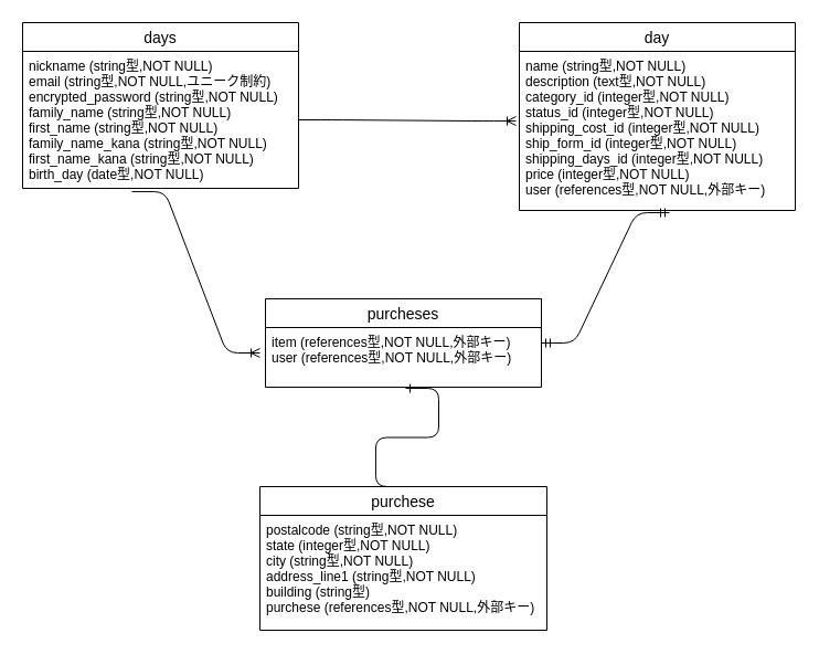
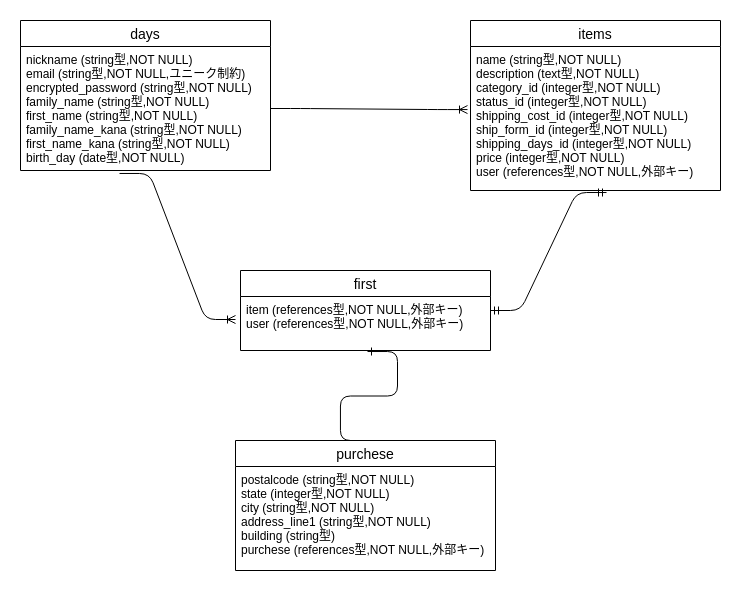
  <mxCell id="0" />
  <mxCell id="1" parent="0" />
  <mxCell id="2" value="days" style="swimlane;fontStyle=0;childLayout=stackLayout;horizontal=1;startSize=26;horizontalStack=0;resizeParent=1;resizeParentMax=0;resizeLast=0;collapsible=1;marginBottom=0;align=center;fontSize=14;" vertex="1" parent="1"><mxGeometry x="20" y="20" width="250" height="150" as="geometry" /></mxCell>
  <mxCell id="3" value="nickname (string型,NOT NULL)&#10;email (string型,NOT NULL,ユニーク制約)&#10;encrypted_password (string型,NOT NULL)&#10;family_name (string型,NOT NULL)&#10;first_name (string型,NOT NULL)&#10;family_name_kana (string型,NOT NULL)&#10;first_name_kana (string型,NOT NULL)&#10;birth_day (date型,NOT NULL)" style="text;strokeColor=none;fillColor=none;spacingLeft=4;spacingRight=4;overflow=hidden;rotatable=0;points=[[0,0.5],[1,0.5]];portConstraint=eastwest;fontSize=12;" vertex="1" parent="2"><mxGeometry y="26" width="250" height="124" as="geometry" /></mxCell>
- <mxCell id="4" value="day" style="swimlane;fontStyle=0;childLayout=stackLayout;horizontal=1;startSize=26;horizontalStack=0;resizeParent=1;resizeParentMax=0;resizeLast=0;collapsible=1;marginBottom=0;align=center;fontSize=14;" vertex="1" parent="1"><mxGeometry x="470" y="20" width="250" height="170" as="geometry" /></mxCell>
+ <mxCell id="4" value="items" style="swimlane;fontStyle=0;childLayout=stackLayout;horizontal=1;startSize=26;horizontalStack=0;resizeParent=1;resizeParentMax=0;resizeLast=0;collapsible=1;marginBottom=0;align=center;fontSize=14;" vertex="1" parent="1"><mxGeometry x="470" y="20" width="250" height="170" as="geometry" /></mxCell>
  <mxCell id="5" value="name (string型,NOT NULL)&#10;description (text型,NOT NULL)&#10;category_id (integer型,NOT NULL)&#10;status_id (integer型,NOT NULL)&#10;shipping_cost_id (integer型,NOT NULL)&#10;ship_form_id (integer型,NOT NULL)&#10;shipping_days_id (integer型,NOT NULL)&#10;price (integer型,NOT NULL)&#10;user (references型,NOT NULL,外部キー)" style="text;strokeColor=none;fillColor=none;spacingLeft=4;spacingRight=4;overflow=hidden;rotatable=0;points=[[0,0.5],[1,0.5]];portConstraint=eastwest;fontSize=12;" vertex="1" parent="4"><mxGeometry y="26" width="250" height="144" as="geometry" /></mxCell>
  <mxCell id="6" value="" style="edgeStyle=entityRelationEdgeStyle;fontSize=12;html=1;endArrow=ERoneToMany;exitX=1;exitY=0.5;exitDx=0;exitDy=0;entryX=-0.012;entryY=0.438;entryDx=0;entryDy=0;entryPerimeter=0;" edge="1" parent="1" source="3" target="5"><mxGeometry width="100" height="100" relative="1" as="geometry"><mxPoint x="280" y="118" as="sourcePoint" /><mxPoint x="460" y="108" as="targetPoint" /></mxGeometry></mxCell>
- <mxCell id="7" value="purcheses" style="swimlane;fontStyle=0;childLayout=stackLayout;horizontal=1;startSize=26;horizontalStack=0;resizeParent=1;resizeParentMax=0;resizeLast=0;collapsible=1;marginBottom=0;align=center;fontSize=14;labelBackgroundColor=none;" vertex="1" parent="1"><mxGeometry x="240" y="270" width="250" height="80" as="geometry" /></mxCell>
+ <mxCell id="7" value="first" style="swimlane;fontStyle=0;childLayout=stackLayout;horizontal=1;startSize=26;horizontalStack=0;resizeParent=1;resizeParentMax=0;resizeLast=0;collapsible=1;marginBottom=0;align=center;fontSize=14;labelBackgroundColor=none;" vertex="1" parent="1"><mxGeometry x="240" y="270" width="250" height="80" as="geometry" /></mxCell>
  <mxCell id="8" value="item (references型,NOT NULL,外部キー)&#10;user (references型,NOT NULL,外部キー)" style="text;strokeColor=none;fillColor=none;spacingLeft=4;spacingRight=4;overflow=hidden;rotatable=0;points=[[0,0.5],[1,0.5]];portConstraint=eastwest;fontSize=12;" vertex="1" parent="7"><mxGeometry y="26" width="250" height="54" as="geometry" /></mxCell>
  <mxCell id="9" value="" style="edgeStyle=entityRelationEdgeStyle;fontSize=12;html=1;endArrow=ERmandOne;startArrow=ERmandOne;entryX=0.544;entryY=1.014;entryDx=0;entryDy=0;entryPerimeter=0;" edge="1" parent="1" target="5"><mxGeometry width="100" height="100" relative="1" as="geometry"><mxPoint x="490" y="310" as="sourcePoint" /><mxPoint x="670" y="300" as="targetPoint" /></mxGeometry></mxCell>
  <mxCell id="10" value="purchese" style="swimlane;fontStyle=0;childLayout=stackLayout;horizontal=1;startSize=26;horizontalStack=0;resizeParent=1;resizeParentMax=0;resizeLast=0;collapsible=1;marginBottom=0;align=center;fontSize=14;" vertex="1" parent="1"><mxGeometry x="235" y="440" width="260" height="130" as="geometry" /></mxCell>
  <mxCell id="11" value="postalcode (string型,NOT NULL)&#10;state (integer型,NOT NULL)&#10;city (string型,NOT NULL)&#10;address_line1 (string型,NOT NULL)&#10;building (string型)&#10;purchese (references型,NOT NULL,外部キー)" style="text;strokeColor=none;fillColor=none;spacingLeft=4;spacingRight=4;overflow=hidden;rotatable=0;points=[[0,0.5],[1,0.5]];portConstraint=eastwest;fontSize=12;" vertex="1" parent="10"><mxGeometry y="26" width="260" height="104" as="geometry" /></mxCell>
  <mxCell id="12" value="" style="edgeStyle=entityRelationEdgeStyle;fontSize=12;html=1;endArrow=ERoneToMany;entryX=-0.02;entryY=0.426;entryDx=0;entryDy=0;entryPerimeter=0;exitX=0.396;exitY=1.024;exitDx=0;exitDy=0;exitPerimeter=0;" edge="1" parent="1" source="3" target="8"><mxGeometry width="100" height="100" relative="1" as="geometry"><mxPoint x="250" y="250" as="sourcePoint" /><mxPoint x="350" y="150" as="targetPoint" /></mxGeometry></mxCell>
  <mxCell id="13" value="" style="edgeStyle=entityRelationEdgeStyle;fontSize=12;html=1;endArrow=ERone;endFill=1;exitX=0.519;exitY=0;exitDx=0;exitDy=0;exitPerimeter=0;entryX=0.508;entryY=1.019;entryDx=0;entryDy=0;entryPerimeter=0;" edge="1" parent="1" source="10" target="8"><mxGeometry width="100" height="100" relative="1" as="geometry"><mxPoint x="380" y="460" as="sourcePoint" /><mxPoint x="480" y="360" as="targetPoint" /></mxGeometry></mxCell>
